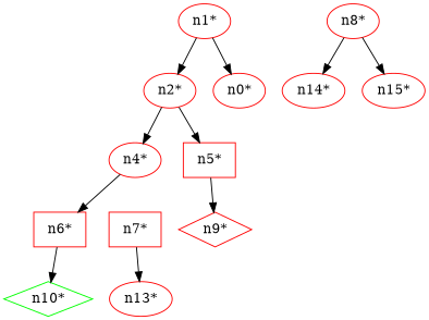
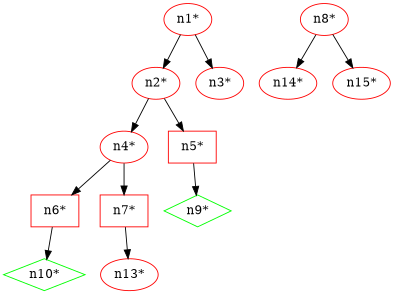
  digraph {
    node [color=red]
    "n1*"
    "n2*"
-   "n3*" [label="n0*"]
+   "n3*"
    "n4*"
    "n5*" [shape=box]
    "n6*" [shape=box]
    "n7*" [shape=box]
-   "n9*" [shape=diamond]
+   "n9*" [color=green shape=diamond]
    "n10*" [color=green shape=diamond]
    "n13*"
    "n8*"
    "n14*"
    "n15*"
    "n1*" -> "n2*"
    "n1*" -> "n3*"
    "n2*" -> "n4*"
    "n2*" -> "n5*"
    "n4*" -> "n6*"
+   "n4*" -> "n7*"
    "n5*" -> "n9*"
    "n6*" -> "n10*"
    "n7*" -> "n13*"
    "n8*" -> "n14*"
    "n8*" -> "n15*"
  }
